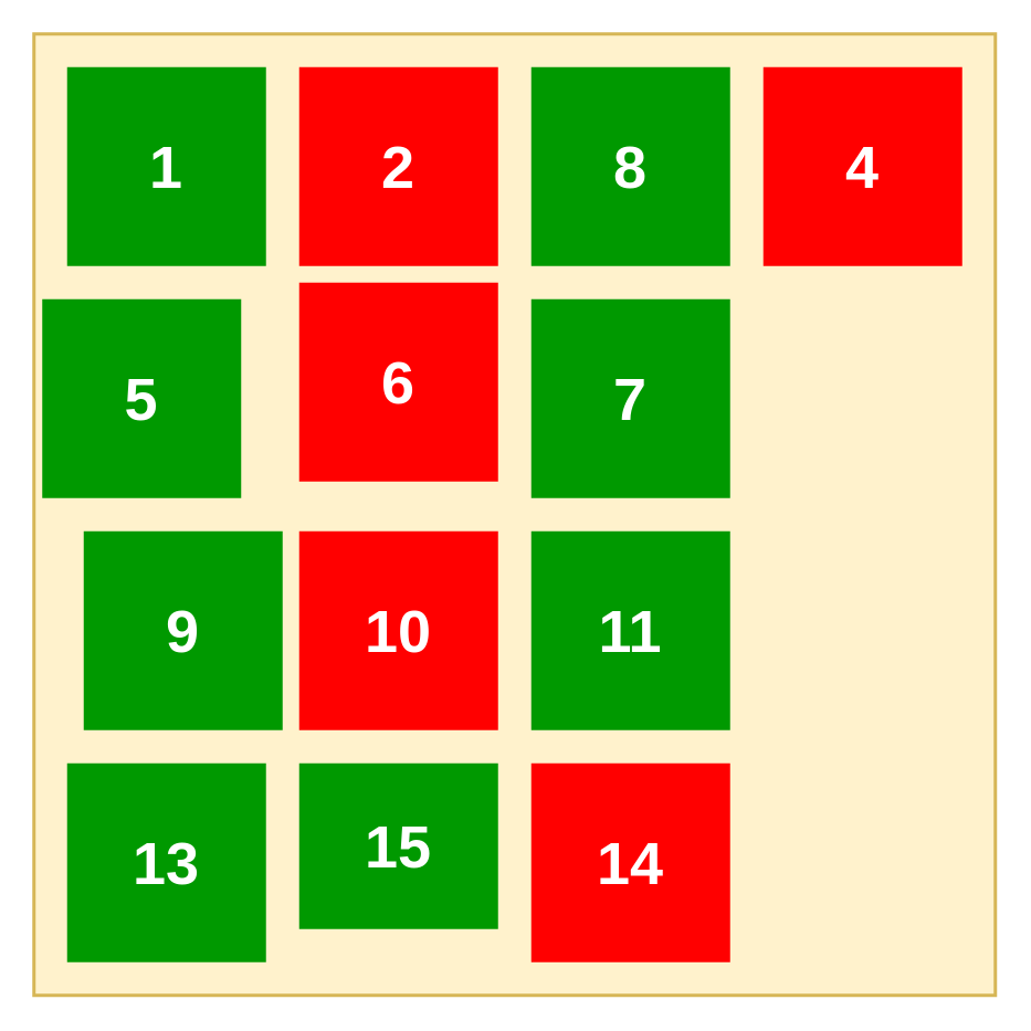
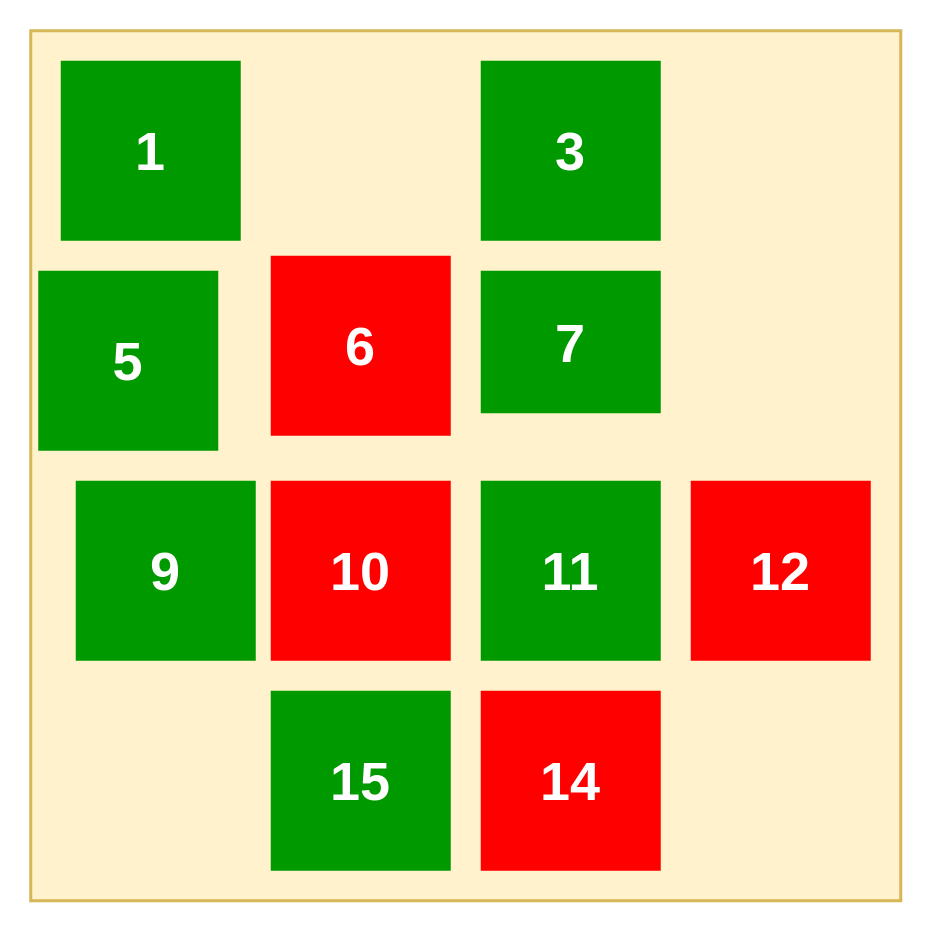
  <mxCell id="0" />
  <mxCell id="1" parent="0" />
  <mxCell id="2" value="" style="text;html=1;align=center;verticalAlign=middle;whiteSpace=wrap;rounded=0;strokeColor=#d6b656;strokeWidth=2;fontSize=36;fillColor=#fff2cc;fontColor=#FF0000;" parent="1" vertex="1"><mxGeometry x="20" y="20" width="580" height="580" as="geometry" /></mxCell>
  <mxCell id="3" value="&lt;font style=&quot;font-size: 36px;&quot;&gt;&lt;b style=&quot;font-size: 36px;&quot;&gt;1&lt;/b&gt;&lt;/font&gt;" style="text;html=1;align=center;verticalAlign=middle;whiteSpace=wrap;rounded=0;strokeWidth=2;fontSize=36;fontColor=#FFFFFF;fillColor=#009900;" parent="1" vertex="1"><mxGeometry x="40" y="40" width="120" height="120" as="geometry" /></mxCell>
- <mxCell id="4" value="&lt;font style=&quot;font-size: 36px;&quot;&gt;&lt;b style=&quot;font-size: 36px;&quot;&gt;2&lt;/b&gt;&lt;/font&gt;" style="text;html=1;align=center;verticalAlign=middle;whiteSpace=wrap;rounded=0;strokeWidth=2;fontSize=36;fontColor=#FFFFFF;fillColor=#FF0000;" parent="1" vertex="1"><mxGeometry x="180" y="40" width="120" height="120" as="geometry" /></mxCell>
- <mxCell id="5" value="&lt;font style=&quot;font-size: 36px;&quot;&gt;&lt;b style=&quot;font-size: 36px;&quot;&gt;8&lt;/b&gt;&lt;/font&gt;" style="text;html=1;align=center;verticalAlign=middle;whiteSpace=wrap;rounded=0;strokeWidth=2;fontSize=36;fontColor=#FFFFFF;fillColor=#009900;" parent="1" vertex="1"><mxGeometry x="320" y="40" width="120" height="120" as="geometry" /></mxCell>
- <mxCell id="6" value="&lt;font style=&quot;font-size: 36px;&quot;&gt;&lt;b style=&quot;font-size: 36px;&quot;&gt;4&lt;/b&gt;&lt;/font&gt;" style="text;html=1;align=center;verticalAlign=middle;whiteSpace=wrap;rounded=0;strokeWidth=2;fontSize=36;fontColor=#FFFFFF;fillColor=#FF0000;" parent="1" vertex="1"><mxGeometry x="460" y="40" width="120" height="120" as="geometry" /></mxCell>
+ <mxCell id="5" value="&lt;font style=&quot;font-size: 36px;&quot;&gt;&lt;b style=&quot;font-size: 36px;&quot;&gt;3&lt;/b&gt;&lt;/font&gt;" style="text;html=1;align=center;verticalAlign=middle;whiteSpace=wrap;rounded=0;strokeWidth=2;fontSize=36;fontColor=#FFFFFF;fillColor=#009900;" parent="1" vertex="1"><mxGeometry x="320" y="40" width="120" height="120" as="geometry" /></mxCell>
  <mxCell id="7" value="&lt;font style=&quot;font-size: 36px&quot;&gt;&lt;b style=&quot;font-size: 36px&quot;&gt;5&lt;/b&gt;&lt;/font&gt;" style="text;html=1;align=center;verticalAlign=middle;whiteSpace=wrap;rounded=0;strokeWidth=2;fontSize=36;fontColor=#FFFFFF;fillColor=#009900;" parent="1" vertex="1"><mxGeometry x="25" y="180" width="120" height="120" as="geometry" /></mxCell>
  <mxCell id="8" value="&lt;font style=&quot;font-size: 36px&quot;&gt;&lt;b style=&quot;font-size: 36px&quot;&gt;6&lt;/b&gt;&lt;/font&gt;" style="text;html=1;align=center;verticalAlign=middle;whiteSpace=wrap;rounded=0;strokeWidth=2;fontSize=36;fontColor=#FFFFFF;fillColor=#FF0000;" parent="1" vertex="1"><mxGeometry x="180" y="170" width="120" height="120" as="geometry" /></mxCell>
- <mxCell id="9" value="&lt;font style=&quot;font-size: 36px&quot;&gt;&lt;b style=&quot;font-size: 36px&quot;&gt;7&lt;/b&gt;&lt;/font&gt;" style="text;html=1;align=center;verticalAlign=middle;whiteSpace=wrap;rounded=0;strokeWidth=2;fontSize=36;fontColor=#FFFFFF;fillColor=#009900;" parent="1" vertex="1"><mxGeometry x="320" y="180" width="120" height="120" as="geometry" /></mxCell>
+ <mxCell id="9" value="&lt;font style=&quot;font-size: 36px&quot;&gt;&lt;b style=&quot;font-size: 36px&quot;&gt;7&lt;/b&gt;&lt;/font&gt;" style="text;html=1;align=center;verticalAlign=middle;whiteSpace=wrap;rounded=0;strokeWidth=2;fontSize=36;fontColor=#FFFFFF;fillColor=#009900;" parent="1" vertex="1"><mxGeometry x="320" y="180" width="120" height="95" as="geometry" /></mxCell>
  <mxCell id="10" value="&lt;font style=&quot;font-size: 36px&quot;&gt;&lt;b style=&quot;font-size: 36px&quot;&gt;9&lt;/b&gt;&lt;/font&gt;" style="text;html=1;align=center;verticalAlign=middle;whiteSpace=wrap;rounded=0;strokeWidth=2;fontSize=36;fontColor=#FFFFFF;fillColor=#009900;" parent="1" vertex="1"><mxGeometry x="50" y="320" width="120" height="120" as="geometry" /></mxCell>
  <mxCell id="11" value="&lt;font style=&quot;font-size: 36px&quot;&gt;&lt;b style=&quot;font-size: 36px&quot;&gt;10&lt;/b&gt;&lt;/font&gt;" style="text;html=1;align=center;verticalAlign=middle;whiteSpace=wrap;rounded=0;strokeWidth=2;fontSize=36;fontColor=#FFFFFF;fillColor=#FF0000;" parent="1" vertex="1"><mxGeometry x="180" y="320" width="120" height="120" as="geometry" /></mxCell>
  <mxCell id="12" value="&lt;font style=&quot;font-size: 36px&quot;&gt;&lt;b style=&quot;font-size: 36px&quot;&gt;11&lt;/b&gt;&lt;/font&gt;" style="text;html=1;align=center;verticalAlign=middle;whiteSpace=wrap;rounded=0;strokeWidth=2;fontSize=36;fontColor=#FFFFFF;fillColor=#009900;" parent="1" vertex="1"><mxGeometry x="320" y="320" width="120" height="120" as="geometry" /></mxCell>
- <mxCell id="14" value="&lt;font style=&quot;font-size: 36px&quot;&gt;&lt;b style=&quot;font-size: 36px&quot;&gt;13&lt;/b&gt;&lt;/font&gt;" style="text;html=1;align=center;verticalAlign=middle;whiteSpace=wrap;rounded=0;strokeWidth=2;fontSize=36;fontColor=#FFFFFF;fillColor=#009900;" parent="1" vertex="1"><mxGeometry x="40" y="460" width="120" height="120" as="geometry" /></mxCell>
+ <mxCell id="13" value="&lt;font style=&quot;font-size: 36px&quot;&gt;&lt;b style=&quot;font-size: 36px&quot;&gt;12&lt;/b&gt;&lt;/font&gt;" style="text;html=1;align=center;verticalAlign=middle;whiteSpace=wrap;rounded=0;strokeWidth=2;fontSize=36;fontColor=#FFFFFF;fillColor=#FF0000;" parent="1" vertex="1"><mxGeometry x="460" y="320" width="120" height="120" as="geometry" /></mxCell>
  <mxCell id="15" value="&lt;font style=&quot;font-size: 36px&quot;&gt;&lt;b style=&quot;font-size: 36px&quot;&gt;14&lt;/b&gt;&lt;/font&gt;" style="text;html=1;align=center;verticalAlign=middle;whiteSpace=wrap;rounded=0;strokeWidth=2;fontSize=36;fontColor=#FFFFFF;fillColor=#FF0000;" parent="1" vertex="1"><mxGeometry x="320" y="460" width="120" height="120" as="geometry" /></mxCell>
- <mxCell id="16" value="&lt;font style=&quot;font-size: 36px&quot;&gt;&lt;b style=&quot;font-size: 36px&quot;&gt;15&lt;/b&gt;&lt;/font&gt;" style="text;html=1;align=center;verticalAlign=middle;whiteSpace=wrap;rounded=0;strokeWidth=2;fontSize=36;fontColor=#FFFFFF;fillColor=#009900;" parent="1" vertex="1"><mxGeometry x="180" y="460" width="120" height="100" as="geometry" /></mxCell>
+ <mxCell id="16" value="&lt;font style=&quot;font-size: 36px&quot;&gt;&lt;b style=&quot;font-size: 36px&quot;&gt;15&lt;/b&gt;&lt;/font&gt;" style="text;html=1;align=center;verticalAlign=middle;whiteSpace=wrap;rounded=0;strokeWidth=2;fontSize=36;fontColor=#FFFFFF;fillColor=#009900;" parent="1" vertex="1"><mxGeometry x="180" y="460" width="120" height="120" as="geometry" /></mxCell>
